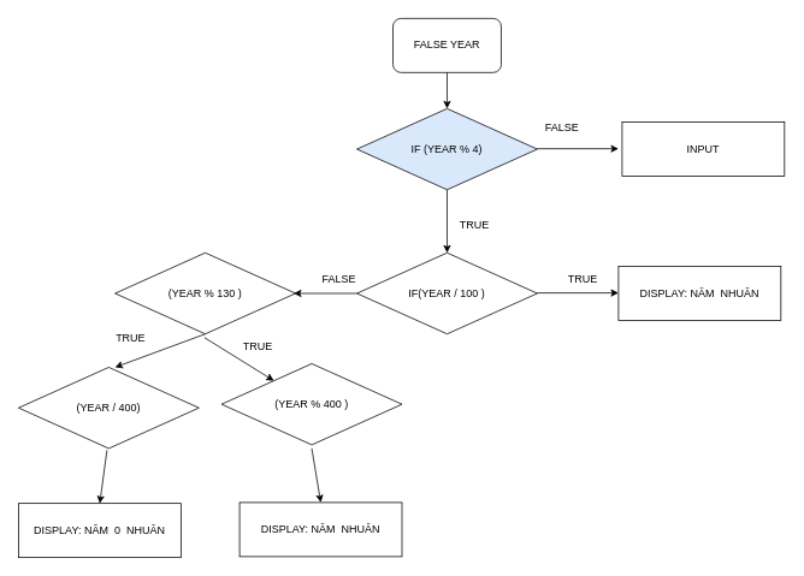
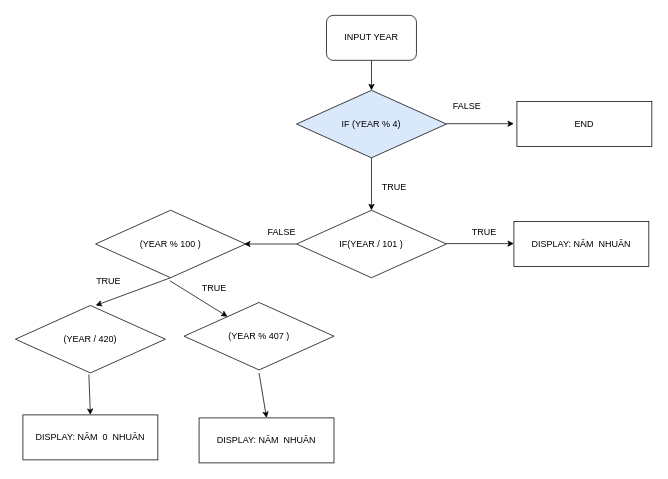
  <mxCell id="0" />
  <mxCell id="1" parent="0" />
  <mxCell id="2" value="" style="endArrow=classic;html=1;exitX=1;exitY=0.5;exitDx=0;exitDy=0;" edge="1" parent="1"><mxGeometry width="50" height="50" relative="1" as="geometry"><mxPoint x="395" y="325" as="sourcePoint" /><mxPoint x="325" y="325" as="targetPoint" /></mxGeometry></mxCell>
- <mxCell id="3" value="FALSE YEAR" style="rounded=1;whiteSpace=wrap;html=1;" parent="1" vertex="1"><mxGeometry x="435" y="20" width="120" height="60" as="geometry" /></mxCell>
+ <mxCell id="3" value="INPUT YEAR" style="rounded=1;whiteSpace=wrap;html=1;" parent="1" vertex="1"><mxGeometry x="435" y="20" width="120" height="60" as="geometry" /></mxCell>
  <mxCell id="4" value="IF (YEAR % 4)" style="rhombus;whiteSpace=wrap;html=1;fillColor=#dae8fc;" parent="1" vertex="1"><mxGeometry x="395" y="120" width="200" height="90" as="geometry" /></mxCell>
- <mxCell id="5" value="IF(YEAR / 100 )" style="rhombus;whiteSpace=wrap;html=1;" parent="1" vertex="1"><mxGeometry x="395" y="280" width="200" height="90" as="geometry" /></mxCell>
+ <mxCell id="5" value="IF(YEAR / 101 )" style="rhombus;whiteSpace=wrap;html=1;" parent="1" vertex="1"><mxGeometry x="395" y="280" width="200" height="90" as="geometry" /></mxCell>
  <mxCell id="6" value="" style="endArrow=classic;html=1;entryX=0.5;entryY=0;entryDx=0;entryDy=0;" parent="1" target="4" edge="1"><mxGeometry width="50" height="50" relative="1" as="geometry"><mxPoint x="495" y="80" as="sourcePoint" /><mxPoint x="545" y="30" as="targetPoint" /></mxGeometry></mxCell>
  <mxCell id="7" value="" style="endArrow=classic;html=1;" parent="1" target="5" edge="1"><mxGeometry width="50" height="50" relative="1" as="geometry"><mxPoint x="495" y="210" as="sourcePoint" /><mxPoint x="545" y="160" as="targetPoint" /></mxGeometry></mxCell>
  <mxCell id="8" value="TRUE" style="text;html=1;align=center;verticalAlign=middle;resizable=0;points=[];autosize=1;strokeColor=none;fillColor=none;" parent="1" vertex="1"><mxGeometry x="495" y="235" width="60" height="30" as="geometry" /></mxCell>
  <mxCell id="9" value="DISPLAY: NĂM&amp;nbsp; NHUÂN" style="rounded=0;whiteSpace=wrap;html=1;" parent="1" vertex="1"><mxGeometry x="685" y="295" width="180" height="60" as="geometry" /></mxCell>
  <mxCell id="10" value="TRUE" style="text;html=1;align=center;verticalAlign=middle;resizable=0;points=[];autosize=1;strokeColor=none;fillColor=none;" parent="1" vertex="1"><mxGeometry x="615" y="295" width="60" height="30" as="geometry" /></mxCell>
  <mxCell id="11" value="" style="endArrow=classic;html=1;entryX=0;entryY=0.5;entryDx=0;entryDy=0;exitX=1;exitY=0.5;exitDx=0;exitDy=0;" parent="1" edge="1"><mxGeometry width="50" height="50" relative="1" as="geometry"><mxPoint x="595" y="324.5" as="sourcePoint" /><mxPoint x="685" y="324.5" as="targetPoint" /></mxGeometry></mxCell>
  <mxCell id="12" value="FALSE" style="text;html=1;align=center;verticalAlign=middle;resizable=0;points=[];autosize=1;strokeColor=none;fillColor=none;" vertex="1" parent="1"><mxGeometry x="345" y="295" width="60" height="30" as="geometry" /></mxCell>
- <mxCell id="13" value="(YEAR % 130 )" style="rhombus;whiteSpace=wrap;html=1;" vertex="1" parent="1"><mxGeometry x="127" y="280" width="200" height="90" as="geometry" /></mxCell>
- <mxCell id="14" value="(YEAR / 400)" style="rhombus;whiteSpace=wrap;html=1;" vertex="1" parent="1"><mxGeometry x="20" y="407" width="200" height="90" as="geometry" /></mxCell>
- <mxCell id="15" value="(YEAR % 400 )" style="rhombus;whiteSpace=wrap;html=1;" vertex="1" parent="1"><mxGeometry x="245" y="403" width="200" height="90" as="geometry" /></mxCell>
+ <mxCell id="13" value="(YEAR % 100 )" style="rhombus;whiteSpace=wrap;html=1;" vertex="1" parent="1"><mxGeometry x="127" y="280" width="200" height="90" as="geometry" /></mxCell>
+ <mxCell id="14" value="(YEAR / 420)" style="rhombus;whiteSpace=wrap;html=1;" vertex="1" parent="1"><mxGeometry x="20" y="407" width="200" height="90" as="geometry" /></mxCell>
+ <mxCell id="15" value="(YEAR % 407 )" style="rhombus;whiteSpace=wrap;html=1;" vertex="1" parent="1"><mxGeometry x="245" y="403" width="200" height="90" as="geometry" /></mxCell>
  <mxCell id="16" value="" style="endArrow=classic;html=1;exitX=0.5;exitY=1;exitDx=0;exitDy=0;" edge="1" parent="1" source="13"><mxGeometry width="50" height="50" relative="1" as="geometry"><mxPoint x="197" y="407" as="sourcePoint" /><mxPoint x="127" y="407" as="targetPoint" /></mxGeometry></mxCell>
  <mxCell id="17" value="" style="endArrow=classic;html=1;" edge="1" parent="1" target="15"><mxGeometry width="50" height="50" relative="1" as="geometry"><mxPoint x="226" y="374" as="sourcePoint" /><mxPoint x="137" y="417" as="targetPoint" /></mxGeometry></mxCell>
  <mxCell id="18" value="TRUE" style="text;html=1;align=center;verticalAlign=middle;resizable=0;points=[];autosize=1;strokeColor=none;fillColor=none;" vertex="1" parent="1"><mxGeometry x="118" y="362" width="51" height="26" as="geometry" /></mxCell>
- <mxCell id="19" value="DISPLAY: NĂM&amp;nbsp; 0&amp;nbsp; NHUÂN" style="rounded=0;whiteSpace=wrap;html=1;" vertex="1" parent="1"><mxGeometry x="20" y="558" width="180" height="60" as="geometry" /></mxCell>
+ <mxCell id="19" value="DISPLAY: NĂM&amp;nbsp; 0&amp;nbsp; NHUÂN" style="rounded=0;whiteSpace=wrap;html=1;" vertex="1" parent="1"><mxGeometry x="30" y="553" width="180" height="60" as="geometry" /></mxCell>
  <mxCell id="20" value="TRUE" style="text;html=1;align=center;verticalAlign=middle;resizable=0;points=[];autosize=1;strokeColor=none;fillColor=none;" vertex="1" parent="1"><mxGeometry x="259" y="371" width="51" height="26" as="geometry" /></mxCell>
  <mxCell id="21" value="DISPLAY: NĂM&amp;nbsp; NHUÂN" style="rounded=0;whiteSpace=wrap;html=1;" vertex="1" parent="1"><mxGeometry x="265" y="557" width="180" height="60" as="geometry" /></mxCell>
  <mxCell id="22" value="" style="endArrow=classic;html=1;entryX=0.5;entryY=0;entryDx=0;entryDy=0;" edge="1" parent="1" target="21"><mxGeometry width="50" height="50" relative="1" as="geometry"><mxPoint x="345" y="497" as="sourcePoint" /><mxPoint x="422.016" y="544.893" as="targetPoint" /></mxGeometry></mxCell>
  <mxCell id="23" value="" style="endArrow=classic;html=1;entryX=0.5;entryY=0;entryDx=0;entryDy=0;" edge="1" parent="1" target="19"><mxGeometry width="50" height="50" relative="1" as="geometry"><mxPoint x="118" y="499" as="sourcePoint" /><mxPoint x="195.016" y="546.893" as="targetPoint" /></mxGeometry></mxCell>
- <mxCell id="24" value="INPUT" style="rounded=0;whiteSpace=wrap;html=1;" vertex="1" parent="1"><mxGeometry x="689" y="135" width="180" height="60" as="geometry" /></mxCell>
+ <mxCell id="24" value="END" style="rounded=0;whiteSpace=wrap;html=1;" vertex="1" parent="1"><mxGeometry x="689" y="135" width="180" height="60" as="geometry" /></mxCell>
  <mxCell id="25" value="" style="endArrow=classic;html=1;entryX=0;entryY=0.5;entryDx=0;entryDy=0;exitX=1;exitY=0.5;exitDx=0;exitDy=0;" edge="1" parent="1"><mxGeometry width="50" height="50" relative="1" as="geometry"><mxPoint x="595" y="164.5" as="sourcePoint" /><mxPoint x="685" y="164.5" as="targetPoint" /></mxGeometry></mxCell>
  <mxCell id="26" value="FALSE" style="text;html=1;align=center;verticalAlign=middle;resizable=0;points=[];autosize=1;strokeColor=none;fillColor=none;" vertex="1" parent="1"><mxGeometry x="594" y="128" width="55" height="26" as="geometry" /></mxCell>
